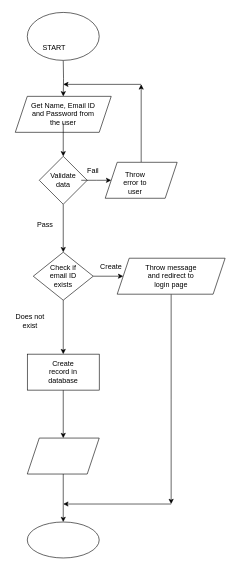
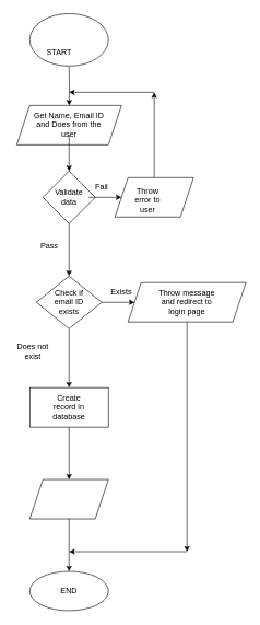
  <mxCell id="0" />
  <mxCell id="1" parent="0" />
  <mxCell id="2" value="" style="rounded=0;html=1;jettySize=auto;orthogonalLoop=1;fontSize=11;endArrow=block;endFill=0;endSize=8;strokeWidth=1;shadow=0;labelBackgroundColor=none;edgeStyle=orthogonalEdgeStyle;" parent="1" edge="1"><mxGeometry relative="1" as="geometry"><mxPoint x="35" y="120" as="sourcePoint" /></mxGeometry></mxCell>
  <mxCell id="3" value="Yes" style="rounded=0;html=1;jettySize=auto;orthogonalLoop=1;fontSize=11;endArrow=block;endFill=0;endSize=8;strokeWidth=1;shadow=0;labelBackgroundColor=none;edgeStyle=orthogonalEdgeStyle;" parent="1" edge="1"><mxGeometry y="20" relative="1" as="geometry"><mxPoint as="offset" /><mxPoint x="35" y="250" as="sourcePoint" /></mxGeometry></mxCell>
  <mxCell id="4" value="No" style="edgeStyle=orthogonalEdgeStyle;rounded=0;html=1;jettySize=auto;orthogonalLoop=1;fontSize=11;endArrow=block;endFill=0;endSize=8;strokeWidth=1;shadow=0;labelBackgroundColor=none;" parent="1" edge="1"><mxGeometry y="10" relative="1" as="geometry"><mxPoint as="offset" /><mxPoint x="85" y="210" as="sourcePoint" /></mxGeometry></mxCell>
  <mxCell id="5" value="No" style="rounded=0;html=1;jettySize=auto;orthogonalLoop=1;fontSize=11;endArrow=block;endFill=0;endSize=8;strokeWidth=1;shadow=0;labelBackgroundColor=none;edgeStyle=orthogonalEdgeStyle;" parent="1" edge="1"><mxGeometry x="0.333" y="20" relative="1" as="geometry"><mxPoint as="offset" /><mxPoint x="35" y="370" as="sourcePoint" /></mxGeometry></mxCell>
  <mxCell id="6" value="Yes" style="edgeStyle=orthogonalEdgeStyle;rounded=0;html=1;jettySize=auto;orthogonalLoop=1;fontSize=11;endArrow=block;endFill=0;endSize=8;strokeWidth=1;shadow=0;labelBackgroundColor=none;" parent="1" edge="1"><mxGeometry y="10" relative="1" as="geometry"><mxPoint as="offset" /><mxPoint x="135" y="330" as="targetPoint" /></mxGeometry></mxCell>
  <mxCell id="7" value="" style="edgeStyle=orthogonalEdgeStyle;rounded=0;orthogonalLoop=1;jettySize=auto;html=1;" edge="1" parent="1" target="8"><mxGeometry relative="1" as="geometry"><mxPoint x="105" y="100" as="sourcePoint" /></mxGeometry></mxCell>
  <mxCell id="8" value="" style="shape=parallelogram;perimeter=parallelogramPerimeter;whiteSpace=wrap;html=1;fixedSize=1;" vertex="1" parent="1"><mxGeometry x="25" y="160" width="160" height="60" as="geometry" /></mxCell>
  <mxCell id="9" value="" style="edgeStyle=orthogonalEdgeStyle;rounded=0;orthogonalLoop=1;jettySize=auto;html=1;" edge="1" parent="1" source="10" target="12"><mxGeometry relative="1" as="geometry" /></mxCell>
- <mxCell id="10" value="Get Name, Email ID and Password from the user" style="text;html=1;strokeColor=none;fillColor=none;align=center;verticalAlign=middle;whiteSpace=wrap;rounded=0;" vertex="1" parent="1"><mxGeometry x="45" y="175" width="120" height="30" as="geometry" /></mxCell>
+ <mxCell id="10" value="Get Name, Email ID and Does from the user" style="text;html=1;strokeColor=none;fillColor=none;align=center;verticalAlign=middle;whiteSpace=wrap;rounded=0;" vertex="1" parent="1"><mxGeometry x="45" y="175" width="120" height="30" as="geometry" /></mxCell>
  <mxCell id="11" value="" style="edgeStyle=orthogonalEdgeStyle;rounded=0;orthogonalLoop=1;jettySize=auto;html=1;" edge="1" parent="1" source="12" target="22"><mxGeometry relative="1" as="geometry" /></mxCell>
  <mxCell id="12" value="" style="rhombus;whiteSpace=wrap;html=1;" vertex="1" parent="1"><mxGeometry x="65" y="260" width="80" height="80" as="geometry" /></mxCell>
  <mxCell id="13" value="" style="edgeStyle=orthogonalEdgeStyle;rounded=0;orthogonalLoop=1;jettySize=auto;html=1;" edge="1" parent="1" source="14"><mxGeometry relative="1" as="geometry"><mxPoint x="185" y="300" as="targetPoint" /></mxGeometry></mxCell>
  <mxCell id="14" value="Validate data" style="text;html=1;strokeColor=none;fillColor=none;align=center;verticalAlign=middle;whiteSpace=wrap;rounded=0;" vertex="1" parent="1"><mxGeometry x="75" y="285" width="60" height="30" as="geometry" /></mxCell>
  <mxCell id="15" value="Fail" style="text;html=1;strokeColor=none;fillColor=none;align=center;verticalAlign=middle;whiteSpace=wrap;rounded=0;" vertex="1" parent="1"><mxGeometry x="125" y="270" width="60" height="30" as="geometry" /></mxCell>
  <mxCell id="16" value="" style="edgeStyle=orthogonalEdgeStyle;rounded=0;orthogonalLoop=1;jettySize=auto;html=1;" edge="1" parent="1" source="17"><mxGeometry relative="1" as="geometry"><mxPoint x="235" y="140" as="targetPoint" /><Array as="points"><mxPoint x="235" y="140" /><mxPoint x="235" y="140" /></Array></mxGeometry></mxCell>
  <mxCell id="17" value="" style="shape=parallelogram;perimeter=parallelogramPerimeter;whiteSpace=wrap;html=1;fixedSize=1;" vertex="1" parent="1"><mxGeometry x="175" y="270" width="120" height="60" as="geometry" /></mxCell>
  <mxCell id="18" value="Throw error to user" style="text;html=1;strokeColor=none;fillColor=none;align=center;verticalAlign=middle;whiteSpace=wrap;rounded=0;" vertex="1" parent="1"><mxGeometry x="195" y="290" width="60" height="30" as="geometry" /></mxCell>
  <mxCell id="19" value="" style="endArrow=classic;html=1;rounded=0;" edge="1" parent="1"><mxGeometry width="50" height="50" relative="1" as="geometry"><mxPoint x="235" y="140" as="sourcePoint" /><mxPoint x="105" y="140" as="targetPoint" /></mxGeometry></mxCell>
  <mxCell id="20" value="" style="edgeStyle=orthogonalEdgeStyle;rounded=0;orthogonalLoop=1;jettySize=auto;html=1;" edge="1" parent="1" source="22" target="26"><mxGeometry relative="1" as="geometry" /></mxCell>
  <mxCell id="21" value="" style="edgeStyle=orthogonalEdgeStyle;rounded=0;orthogonalLoop=1;jettySize=auto;html=1;" edge="1" parent="1" source="22" target="30"><mxGeometry relative="1" as="geometry" /></mxCell>
  <mxCell id="22" value="" style="rhombus;whiteSpace=wrap;html=1;" vertex="1" parent="1"><mxGeometry x="55" y="420" width="100" height="80" as="geometry" /></mxCell>
  <mxCell id="23" value="Pass&lt;br&gt;" style="text;html=1;strokeColor=none;fillColor=none;align=center;verticalAlign=middle;whiteSpace=wrap;rounded=0;" vertex="1" parent="1"><mxGeometry x="45" y="360" width="60" height="30" as="geometry" /></mxCell>
  <mxCell id="24" value="Check if email ID exists" style="text;html=1;strokeColor=none;fillColor=none;align=center;verticalAlign=middle;whiteSpace=wrap;rounded=0;" vertex="1" parent="1"><mxGeometry x="75" y="445" width="60" height="30" as="geometry" /></mxCell>
  <mxCell id="25" value="" style="edgeStyle=orthogonalEdgeStyle;rounded=0;orthogonalLoop=1;jettySize=auto;html=1;" edge="1" parent="1" source="26"><mxGeometry relative="1" as="geometry"><mxPoint x="285" y="840" as="targetPoint" /></mxGeometry></mxCell>
  <mxCell id="26" value="" style="shape=parallelogram;perimeter=parallelogramPerimeter;whiteSpace=wrap;html=1;fixedSize=1;" vertex="1" parent="1"><mxGeometry x="195" y="430" width="180" height="60" as="geometry" /></mxCell>
- <mxCell id="27" value="Create" style="text;html=1;strokeColor=none;fillColor=none;align=center;verticalAlign=middle;whiteSpace=wrap;rounded=0;" vertex="1" parent="1"><mxGeometry x="155" y="430" width="60" height="30" as="geometry" /></mxCell>
+ <mxCell id="27" value="Exists" style="text;html=1;strokeColor=none;fillColor=none;align=center;verticalAlign=middle;whiteSpace=wrap;rounded=0;" vertex="1" parent="1"><mxGeometry x="155" y="430" width="60" height="30" as="geometry" /></mxCell>
  <mxCell id="28" value="Throw message and redirect to login page" style="text;html=1;strokeColor=none;fillColor=none;align=center;verticalAlign=middle;whiteSpace=wrap;rounded=0;" vertex="1" parent="1"><mxGeometry x="235" y="445" width="100" height="30" as="geometry" /></mxCell>
  <mxCell id="29" value="" style="edgeStyle=orthogonalEdgeStyle;rounded=0;orthogonalLoop=1;jettySize=auto;html=1;" edge="1" parent="1" source="30" target="34"><mxGeometry relative="1" as="geometry" /></mxCell>
  <mxCell id="30" value="" style="whiteSpace=wrap;html=1;" vertex="1" parent="1"><mxGeometry x="45" y="590" width="120" height="60" as="geometry" /></mxCell>
  <mxCell id="31" value="Does not exist" style="text;html=1;strokeColor=none;fillColor=none;align=center;verticalAlign=middle;whiteSpace=wrap;rounded=0;" vertex="1" parent="1"><mxGeometry x="20" y="520" width="60" height="30" as="geometry" /></mxCell>
  <mxCell id="32" value="Create record in database" style="text;html=1;strokeColor=none;fillColor=none;align=center;verticalAlign=middle;whiteSpace=wrap;rounded=0;" vertex="1" parent="1"><mxGeometry x="75" y="605" width="60" height="30" as="geometry" /></mxCell>
  <mxCell id="33" value="" style="edgeStyle=orthogonalEdgeStyle;rounded=0;orthogonalLoop=1;jettySize=auto;html=1;" edge="1" parent="1" source="34" target="35"><mxGeometry relative="1" as="geometry" /></mxCell>
  <mxCell id="34" value="" style="shape=parallelogram;perimeter=parallelogramPerimeter;whiteSpace=wrap;html=1;fixedSize=1;" vertex="1" parent="1"><mxGeometry x="45" y="730" width="120" height="60" as="geometry" /></mxCell>
  <mxCell id="35" value="" style="ellipse;whiteSpace=wrap;html=1;" vertex="1" parent="1"><mxGeometry x="45" y="870" width="120" height="60" as="geometry" /></mxCell>
+ <mxCell id="36" value="END" style="text;html=1;strokeColor=none;fillColor=none;align=center;verticalAlign=middle;whiteSpace=wrap;rounded=0;" vertex="1" parent="1"><mxGeometry x="75" y="885" width="60" height="30" as="geometry" /></mxCell>
  <mxCell id="37" value="" style="ellipse;whiteSpace=wrap;html=1;" vertex="1" parent="1"><mxGeometry x="45" y="20" width="120" height="80" as="geometry" /></mxCell>
  <mxCell id="38" value="START" style="text;html=1;strokeColor=none;fillColor=none;align=center;verticalAlign=middle;whiteSpace=wrap;rounded=0;" vertex="1" parent="1"><mxGeometry x="60" y="65" width="60" height="30" as="geometry" /></mxCell>
  <mxCell id="39" value="" style="endArrow=classic;html=1;rounded=0;" edge="1" parent="1"><mxGeometry width="50" height="50" relative="1" as="geometry"><mxPoint x="285" y="840" as="sourcePoint" /><mxPoint x="105" y="840" as="targetPoint" /></mxGeometry></mxCell>
